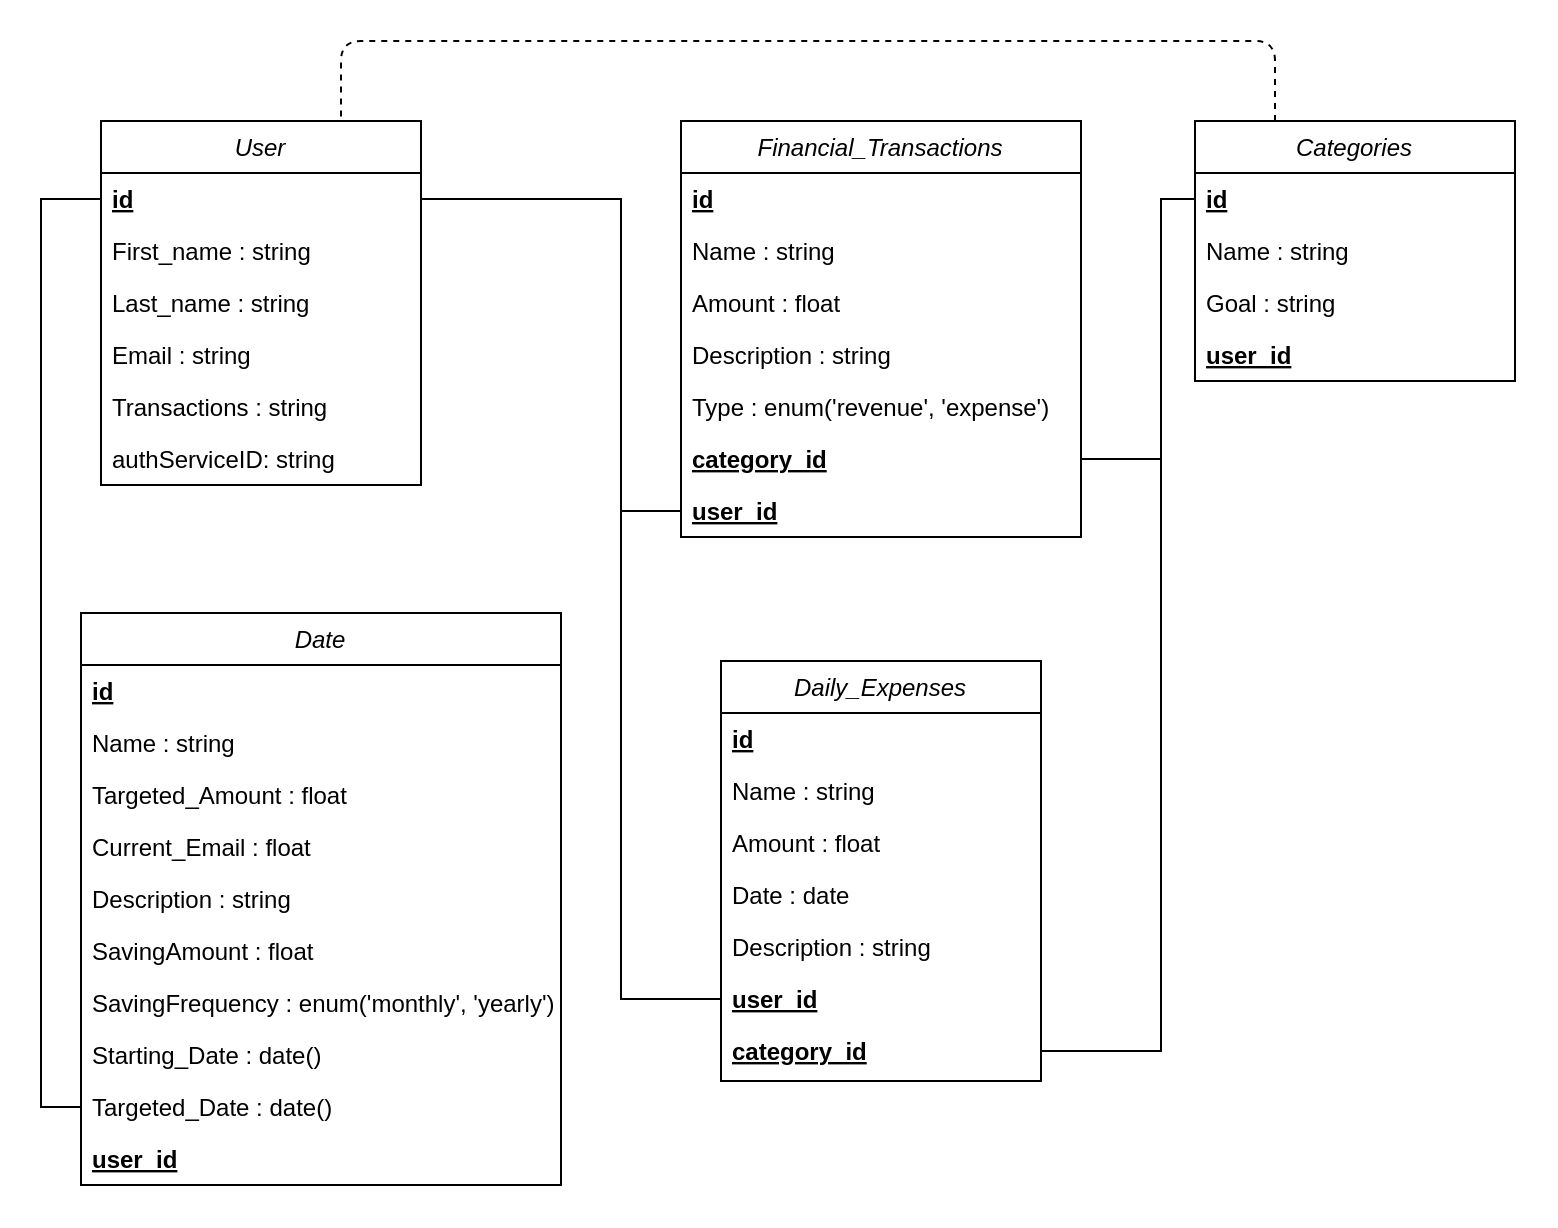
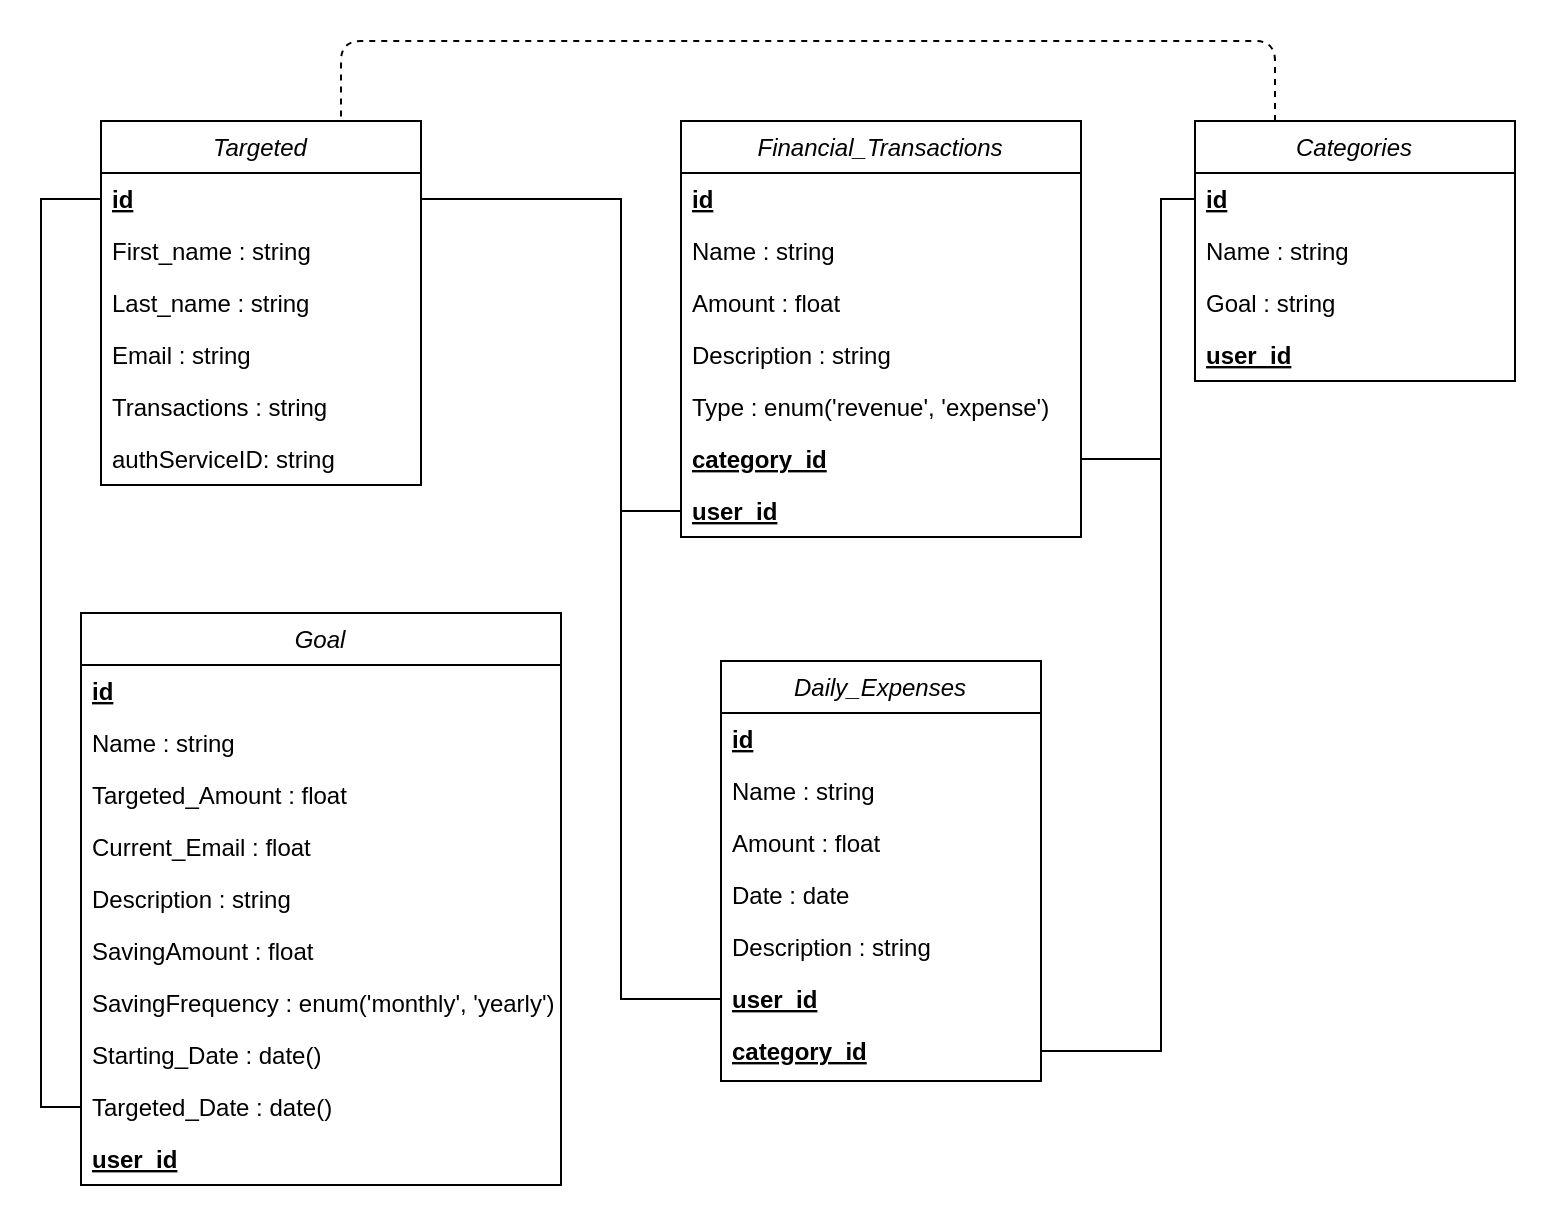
  <mxCell id="0" />
  <mxCell id="1" parent="0" />
- <mxCell id="2" value="User" style="swimlane;fontStyle=2;align=center;verticalAlign=top;childLayout=stackLayout;horizontal=1;startSize=26;horizontalStack=0;resizeParent=1;resizeLast=0;collapsible=1;marginBottom=0;rounded=0;shadow=0;strokeWidth=1;" parent="1" vertex="1"><mxGeometry x="50" y="60" width="160" height="182" as="geometry"><mxRectangle x="230" y="140" width="160" height="26" as="alternateBounds" /></mxGeometry></mxCell>
+ <mxCell id="2" value="Targeted" style="swimlane;fontStyle=2;align=center;verticalAlign=top;childLayout=stackLayout;horizontal=1;startSize=26;horizontalStack=0;resizeParent=1;resizeLast=0;collapsible=1;marginBottom=0;rounded=0;shadow=0;strokeWidth=1;" parent="1" vertex="1"><mxGeometry x="50" y="60" width="160" height="182" as="geometry"><mxRectangle x="230" y="140" width="160" height="26" as="alternateBounds" /></mxGeometry></mxCell>
  <mxCell id="3" value="id" style="text;align=left;verticalAlign=top;spacingLeft=4;spacingRight=4;overflow=hidden;rotatable=0;points=[[0,0.5],[1,0.5]];portConstraint=eastwest;fontStyle=5" parent="2" vertex="1"><mxGeometry y="26" width="160" height="26" as="geometry" /></mxCell>
  <mxCell id="4" value="First_name : string" style="text;align=left;verticalAlign=top;spacingLeft=4;spacingRight=4;overflow=hidden;rotatable=0;points=[[0,0.5],[1,0.5]];portConstraint=eastwest;" parent="2" vertex="1"><mxGeometry y="52" width="160" height="26" as="geometry" /></mxCell>
  <mxCell id="5" value="Last_name : string" style="text;align=left;verticalAlign=top;spacingLeft=4;spacingRight=4;overflow=hidden;rotatable=0;points=[[0,0.5],[1,0.5]];portConstraint=eastwest;" parent="2" vertex="1"><mxGeometry y="78" width="160" height="26" as="geometry" /></mxCell>
  <mxCell id="6" value="Email : string" style="text;align=left;verticalAlign=top;spacingLeft=4;spacingRight=4;overflow=hidden;rotatable=0;points=[[0,0.5],[1,0.5]];portConstraint=eastwest;rounded=0;shadow=0;html=0;" parent="2" vertex="1"><mxGeometry y="104" width="160" height="26" as="geometry" /></mxCell>
  <mxCell id="7" value="Transactions : string" style="text;align=left;verticalAlign=top;spacingLeft=4;spacingRight=4;overflow=hidden;rotatable=0;points=[[0,0.5],[1,0.5]];portConstraint=eastwest;rounded=0;shadow=0;html=0;" parent="2" vertex="1"><mxGeometry y="130" width="160" height="26" as="geometry" /></mxCell>
  <mxCell id="8" value="authServiceID: string" style="text;align=left;verticalAlign=top;spacingLeft=4;spacingRight=4;overflow=hidden;rotatable=0;points=[[0,0.5],[1,0.5]];portConstraint=eastwest;rounded=0;shadow=0;html=0;" vertex="1" parent="2"><mxGeometry y="156" width="160" height="26" as="geometry" /></mxCell>
  <mxCell id="9" value="Financial_Transactions" style="swimlane;fontStyle=2;align=center;verticalAlign=top;childLayout=stackLayout;horizontal=1;startSize=26;horizontalStack=0;resizeParent=1;resizeLast=0;collapsible=1;marginBottom=0;rounded=0;shadow=0;strokeWidth=1;" parent="1" vertex="1"><mxGeometry x="340" y="60" width="200" height="208" as="geometry"><mxRectangle x="230" y="140" width="160" height="26" as="alternateBounds" /></mxGeometry></mxCell>
  <mxCell id="10" value="id" style="text;align=left;verticalAlign=top;spacingLeft=4;spacingRight=4;overflow=hidden;rotatable=0;points=[[0,0.5],[1,0.5]];portConstraint=eastwest;fontStyle=5" parent="9" vertex="1"><mxGeometry y="26" width="200" height="26" as="geometry" /></mxCell>
  <mxCell id="11" value="Name : string" style="text;align=left;verticalAlign=top;spacingLeft=4;spacingRight=4;overflow=hidden;rotatable=0;points=[[0,0.5],[1,0.5]];portConstraint=eastwest;" parent="9" vertex="1"><mxGeometry y="52" width="200" height="26" as="geometry" /></mxCell>
  <mxCell id="12" value="Amount : float" style="text;align=left;verticalAlign=top;spacingLeft=4;spacingRight=4;overflow=hidden;rotatable=0;points=[[0,0.5],[1,0.5]];portConstraint=eastwest;" parent="9" vertex="1"><mxGeometry y="78" width="200" height="26" as="geometry" /></mxCell>
  <mxCell id="13" value="Description : string" style="text;align=left;verticalAlign=top;spacingLeft=4;spacingRight=4;overflow=hidden;rotatable=0;points=[[0,0.5],[1,0.5]];portConstraint=eastwest;rounded=0;shadow=0;html=0;" parent="9" vertex="1"><mxGeometry y="104" width="200" height="26" as="geometry" /></mxCell>
  <mxCell id="14" value="Type : enum('revenue', 'expense')" style="text;align=left;verticalAlign=top;spacingLeft=4;spacingRight=4;overflow=hidden;rotatable=0;points=[[0,0.5],[1,0.5]];portConstraint=eastwest;rounded=0;shadow=0;html=0;" parent="9" vertex="1"><mxGeometry y="130" width="200" height="26" as="geometry" /></mxCell>
  <mxCell id="15" value="category_id" style="text;align=left;verticalAlign=top;spacingLeft=4;spacingRight=4;overflow=hidden;rotatable=0;points=[[0,0.5],[1,0.5]];portConstraint=eastwest;rounded=0;shadow=0;html=0;fontStyle=5" parent="9" vertex="1"><mxGeometry y="156" width="200" height="26" as="geometry" /></mxCell>
  <mxCell id="16" value="user_id" style="text;align=left;verticalAlign=top;spacingLeft=4;spacingRight=4;overflow=hidden;rotatable=0;points=[[0,0.5],[1,0.5]];portConstraint=eastwest;rounded=0;shadow=0;html=0;fontStyle=5" parent="9" vertex="1"><mxGeometry y="182" width="200" height="26" as="geometry" /></mxCell>
  <mxCell id="17" value="Daily_Expenses" style="swimlane;fontStyle=2;align=center;verticalAlign=top;childLayout=stackLayout;horizontal=1;startSize=26;horizontalStack=0;resizeParent=1;resizeLast=0;collapsible=1;marginBottom=0;rounded=0;shadow=0;strokeWidth=1;" parent="1" vertex="1"><mxGeometry x="360" y="330" width="160" height="210" as="geometry"><mxRectangle x="430" y="390" width="160" height="26" as="alternateBounds" /></mxGeometry></mxCell>
  <mxCell id="18" value="id" style="text;align=left;verticalAlign=top;spacingLeft=4;spacingRight=4;overflow=hidden;rotatable=0;points=[[0,0.5],[1,0.5]];portConstraint=eastwest;fontStyle=5" parent="17" vertex="1"><mxGeometry y="26" width="160" height="26" as="geometry" /></mxCell>
  <mxCell id="19" value="Name : string" style="text;align=left;verticalAlign=top;spacingLeft=4;spacingRight=4;overflow=hidden;rotatable=0;points=[[0,0.5],[1,0.5]];portConstraint=eastwest;" parent="17" vertex="1"><mxGeometry y="52" width="160" height="26" as="geometry" /></mxCell>
  <mxCell id="20" value="Amount : float" style="text;align=left;verticalAlign=top;spacingLeft=4;spacingRight=4;overflow=hidden;rotatable=0;points=[[0,0.5],[1,0.5]];portConstraint=eastwest;" parent="17" vertex="1"><mxGeometry y="78" width="160" height="26" as="geometry" /></mxCell>
  <mxCell id="21" value="Date : date" style="text;align=left;verticalAlign=top;spacingLeft=4;spacingRight=4;overflow=hidden;rotatable=0;points=[[0,0.5],[1,0.5]];portConstraint=eastwest;" parent="17" vertex="1"><mxGeometry y="104" width="160" height="26" as="geometry" /></mxCell>
  <mxCell id="22" value="Description : string" style="text;align=left;verticalAlign=top;spacingLeft=4;spacingRight=4;overflow=hidden;rotatable=0;points=[[0,0.5],[1,0.5]];portConstraint=eastwest;rounded=0;shadow=0;html=0;" parent="17" vertex="1"><mxGeometry y="130" width="160" height="26" as="geometry" /></mxCell>
  <mxCell id="23" value="user_id" style="text;align=left;verticalAlign=top;spacingLeft=4;spacingRight=4;overflow=hidden;rotatable=0;points=[[0,0.5],[1,0.5]];portConstraint=eastwest;rounded=0;shadow=0;html=0;fontStyle=5" parent="17" vertex="1"><mxGeometry y="156" width="160" height="26" as="geometry" /></mxCell>
  <mxCell id="24" value="category_id" style="text;align=left;verticalAlign=top;spacingLeft=4;spacingRight=4;overflow=hidden;rotatable=0;points=[[0,0.5],[1,0.5]];portConstraint=eastwest;rounded=0;shadow=0;html=0;fontStyle=5" parent="17" vertex="1"><mxGeometry y="182" width="160" height="26" as="geometry" /></mxCell>
  <mxCell id="25" value="Categories" style="swimlane;fontStyle=2;align=center;verticalAlign=top;childLayout=stackLayout;horizontal=1;startSize=26;horizontalStack=0;resizeParent=1;resizeLast=0;collapsible=1;marginBottom=0;rounded=0;shadow=0;strokeWidth=1;" parent="1" vertex="1"><mxGeometry x="597" y="60" width="160" height="130" as="geometry"><mxRectangle x="230" y="140" width="160" height="26" as="alternateBounds" /></mxGeometry></mxCell>
  <mxCell id="26" value="id" style="text;align=left;verticalAlign=top;spacingLeft=4;spacingRight=4;overflow=hidden;rotatable=0;points=[[0,0.5],[1,0.5]];portConstraint=eastwest;fontStyle=5" parent="25" vertex="1"><mxGeometry y="26" width="160" height="26" as="geometry" /></mxCell>
  <mxCell id="27" value="Name : string" style="text;align=left;verticalAlign=top;spacingLeft=4;spacingRight=4;overflow=hidden;rotatable=0;points=[[0,0.5],[1,0.5]];portConstraint=eastwest;" parent="25" vertex="1"><mxGeometry y="52" width="160" height="26" as="geometry" /></mxCell>
  <mxCell id="28" value="Goal : string" style="text;align=left;verticalAlign=top;spacingLeft=4;spacingRight=4;overflow=hidden;rotatable=0;points=[[0,0.5],[1,0.5]];portConstraint=eastwest;" vertex="1" parent="25"><mxGeometry y="78" width="160" height="26" as="geometry" /></mxCell>
  <mxCell id="29" value="user_id" style="text;align=left;verticalAlign=top;spacingLeft=4;spacingRight=4;overflow=hidden;rotatable=0;points=[[0,0.5],[1,0.5]];portConstraint=eastwest;rounded=0;shadow=0;html=0;fontStyle=5" vertex="1" parent="25"><mxGeometry y="104" width="160" height="26" as="geometry" /></mxCell>
  <mxCell id="30" style="edgeStyle=orthogonalEdgeStyle;rounded=0;orthogonalLoop=1;jettySize=auto;html=1;exitX=0;exitY=0.5;exitDx=0;exitDy=0;entryX=1;entryY=0.5;entryDx=0;entryDy=0;endArrow=none;endFill=0;" parent="1" source="26" target="15" edge="1"><mxGeometry relative="1" as="geometry"><Array as="points"><mxPoint x="580" y="99" /><mxPoint x="580" y="229" /></Array></mxGeometry></mxCell>
  <mxCell id="31" style="edgeStyle=orthogonalEdgeStyle;rounded=0;orthogonalLoop=1;jettySize=auto;html=1;exitX=0;exitY=0.5;exitDx=0;exitDy=0;entryX=1;entryY=0.5;entryDx=0;entryDy=0;endArrow=none;endFill=0;" parent="1" source="26" target="24" edge="1"><mxGeometry relative="1" as="geometry"><Array as="points"><mxPoint x="580" y="99" /><mxPoint x="580" y="525" /></Array></mxGeometry></mxCell>
  <mxCell id="32" style="edgeStyle=orthogonalEdgeStyle;rounded=0;orthogonalLoop=1;jettySize=auto;html=1;exitX=1;exitY=0.5;exitDx=0;exitDy=0;entryX=0;entryY=0.5;entryDx=0;entryDy=0;endArrow=none;endFill=0;" parent="1" source="3" target="16" edge="1"><mxGeometry relative="1" as="geometry"><Array as="points"><mxPoint x="310" y="99" /><mxPoint x="310" y="255" /></Array></mxGeometry></mxCell>
  <mxCell id="33" style="edgeStyle=orthogonalEdgeStyle;rounded=0;orthogonalLoop=1;jettySize=auto;html=1;exitX=1;exitY=0.5;exitDx=0;exitDy=0;entryX=0;entryY=0.5;entryDx=0;entryDy=0;endArrow=none;endFill=0;" parent="1" source="3" target="23" edge="1"><mxGeometry relative="1" as="geometry"><Array as="points"><mxPoint x="310" y="99" /><mxPoint x="310" y="499" /></Array></mxGeometry></mxCell>
- <mxCell id="34" value="Date" style="swimlane;fontStyle=2;align=center;verticalAlign=top;childLayout=stackLayout;horizontal=1;startSize=26;horizontalStack=0;resizeParent=1;resizeLast=0;collapsible=1;marginBottom=0;rounded=0;shadow=0;strokeWidth=1;" parent="1" vertex="1"><mxGeometry x="40" y="306" width="240" height="286" as="geometry"><mxRectangle x="230" y="140" width="160" height="26" as="alternateBounds" /></mxGeometry></mxCell>
+ <mxCell id="34" value="Goal" style="swimlane;fontStyle=2;align=center;verticalAlign=top;childLayout=stackLayout;horizontal=1;startSize=26;horizontalStack=0;resizeParent=1;resizeLast=0;collapsible=1;marginBottom=0;rounded=0;shadow=0;strokeWidth=1;" parent="1" vertex="1"><mxGeometry x="40" y="306" width="240" height="286" as="geometry"><mxRectangle x="230" y="140" width="160" height="26" as="alternateBounds" /></mxGeometry></mxCell>
  <mxCell id="35" value="id" style="text;align=left;verticalAlign=top;spacingLeft=4;spacingRight=4;overflow=hidden;rotatable=0;points=[[0,0.5],[1,0.5]];portConstraint=eastwest;fontStyle=5" parent="34" vertex="1"><mxGeometry y="26" width="240" height="26" as="geometry" /></mxCell>
  <mxCell id="36" value="Name : string" style="text;align=left;verticalAlign=top;spacingLeft=4;spacingRight=4;overflow=hidden;rotatable=0;points=[[0,0.5],[1,0.5]];portConstraint=eastwest;" parent="34" vertex="1"><mxGeometry y="52" width="240" height="26" as="geometry" /></mxCell>
  <mxCell id="37" value="Targeted_Amount : float" style="text;align=left;verticalAlign=top;spacingLeft=4;spacingRight=4;overflow=hidden;rotatable=0;points=[[0,0.5],[1,0.5]];portConstraint=eastwest;" parent="34" vertex="1"><mxGeometry y="78" width="240" height="26" as="geometry" /></mxCell>
  <mxCell id="38" value="Current_Email : float" style="text;align=left;verticalAlign=top;spacingLeft=4;spacingRight=4;overflow=hidden;rotatable=0;points=[[0,0.5],[1,0.5]];portConstraint=eastwest;" parent="34" vertex="1"><mxGeometry y="104" width="240" height="26" as="geometry" /></mxCell>
  <mxCell id="39" value="Description : string" style="text;align=left;verticalAlign=top;spacingLeft=4;spacingRight=4;overflow=hidden;rotatable=0;points=[[0,0.5],[1,0.5]];portConstraint=eastwest;rounded=0;shadow=0;html=0;" parent="34" vertex="1"><mxGeometry y="130" width="240" height="26" as="geometry" /></mxCell>
  <mxCell id="40" value="SavingAmount : float" style="text;align=left;verticalAlign=top;spacingLeft=4;spacingRight=4;overflow=hidden;rotatable=0;points=[[0,0.5],[1,0.5]];portConstraint=eastwest;rounded=0;shadow=0;html=0;" parent="34" vertex="1"><mxGeometry y="156" width="240" height="26" as="geometry" /></mxCell>
  <mxCell id="41" value="SavingFrequency : enum('monthly', 'yearly')" style="text;align=left;verticalAlign=top;spacingLeft=4;spacingRight=4;overflow=hidden;rotatable=0;points=[[0,0.5],[1,0.5]];portConstraint=eastwest;rounded=0;shadow=0;html=0;" parent="34" vertex="1"><mxGeometry y="182" width="240" height="26" as="geometry" /></mxCell>
  <mxCell id="42" value="Starting_Date : date()" style="text;align=left;verticalAlign=top;spacingLeft=4;spacingRight=4;overflow=hidden;rotatable=0;points=[[0,0.5],[1,0.5]];portConstraint=eastwest;rounded=0;shadow=0;html=0;" vertex="1" parent="34"><mxGeometry y="208" width="240" height="26" as="geometry" /></mxCell>
  <mxCell id="43" value="Targeted_Date : date()" style="text;align=left;verticalAlign=top;spacingLeft=4;spacingRight=4;overflow=hidden;rotatable=0;points=[[0,0.5],[1,0.5]];portConstraint=eastwest;rounded=0;shadow=0;html=0;" parent="34" vertex="1"><mxGeometry y="234" width="240" height="26" as="geometry" /></mxCell>
  <mxCell id="44" value="user_id" style="text;align=left;verticalAlign=top;spacingLeft=4;spacingRight=4;overflow=hidden;rotatable=0;points=[[0,0.5],[1,0.5]];portConstraint=eastwest;rounded=0;shadow=0;html=0;fontStyle=5" parent="34" vertex="1"><mxGeometry y="260" width="240" height="26" as="geometry" /></mxCell>
  <mxCell id="45" style="edgeStyle=orthogonalEdgeStyle;rounded=0;orthogonalLoop=1;jettySize=auto;html=1;entryX=0;entryY=0.5;entryDx=0;entryDy=0;endArrow=none;endFill=0;exitX=0;exitY=0.5;exitDx=0;exitDy=0;" parent="1" source="44" target="3" edge="1"><mxGeometry relative="1" as="geometry"><Array as="points"><mxPoint x="20" y="553" /><mxPoint x="20" y="99" /></Array></mxGeometry></mxCell>
  <mxCell id="46" style="edgeStyle=orthogonalEdgeStyle;html=1;exitX=0.25;exitY=0;exitDx=0;exitDy=0;entryX=0.75;entryY=0;entryDx=0;entryDy=0;endArrow=none;endFill=0;dashed=1;" edge="1" parent="1" source="25" target="2"><mxGeometry relative="1" as="geometry"><Array as="points"><mxPoint x="637" y="20" /><mxPoint x="170" y="20" /></Array></mxGeometry></mxCell>
